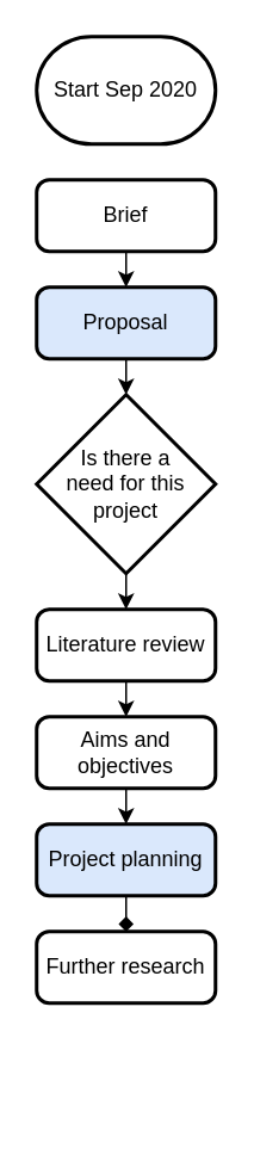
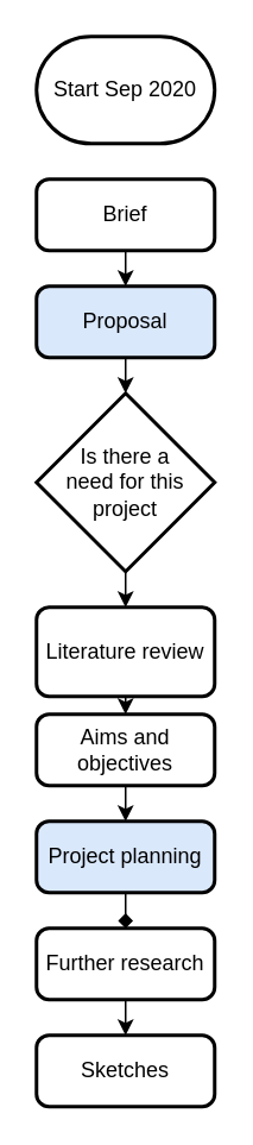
  <mxCell id="0" />
  <mxCell id="1" parent="0" />
  <mxCell id="2" value="Start Sep 2020" style="strokeWidth=2;html=1;shape=mxgraph.flowchart.terminator;whiteSpace=wrap;" vertex="1" parent="1"><mxGeometry x="20" y="20" width="100" height="60" as="geometry" /></mxCell>
  <mxCell id="3" style="edgeStyle=orthogonalEdgeStyle;rounded=0;orthogonalLoop=1;jettySize=auto;html=1;exitX=0.5;exitY=1;exitDx=0;exitDy=0;entryX=0.5;entryY=0;entryDx=0;entryDy=0;" edge="1" parent="1" source="4" target="6"><mxGeometry relative="1" as="geometry" /></mxCell>
  <mxCell id="4" value="Brief" style="rounded=1;whiteSpace=wrap;html=1;absoluteArcSize=1;arcSize=14;strokeWidth=2;" vertex="1" parent="1"><mxGeometry x="20" y="100" width="100" height="40" as="geometry" /></mxCell>
  <mxCell id="5" style="edgeStyle=orthogonalEdgeStyle;rounded=0;orthogonalLoop=1;jettySize=auto;html=1;exitX=0.5;exitY=1;exitDx=0;exitDy=0;entryX=0.5;entryY=0;entryDx=0;entryDy=0;entryPerimeter=0;" edge="1" parent="1" source="6" target="8"><mxGeometry relative="1" as="geometry" /></mxCell>
  <mxCell id="6" value="Proposal" style="rounded=1;whiteSpace=wrap;html=1;absoluteArcSize=1;arcSize=14;strokeWidth=2;fillColor=#dae8fc;" vertex="1" parent="1"><mxGeometry x="20" y="160" width="100" height="40" as="geometry" /></mxCell>
  <mxCell id="7" style="edgeStyle=orthogonalEdgeStyle;rounded=0;orthogonalLoop=1;jettySize=auto;html=1;exitX=0.5;exitY=1;exitDx=0;exitDy=0;exitPerimeter=0;entryX=0.5;entryY=0;entryDx=0;entryDy=0;" edge="1" parent="1" source="8" target="10"><mxGeometry relative="1" as="geometry" /></mxCell>
  <mxCell id="8" value="Is there a&lt;br&gt;need for this project" style="strokeWidth=2;html=1;shape=mxgraph.flowchart.decision;whiteSpace=wrap;" vertex="1" parent="1"><mxGeometry x="20" y="220" width="100" height="100" as="geometry" /></mxCell>
  <mxCell id="9" style="edgeStyle=orthogonalEdgeStyle;rounded=0;orthogonalLoop=1;jettySize=auto;html=1;exitX=0.5;exitY=1;exitDx=0;exitDy=0;entryX=0.5;entryY=0;entryDx=0;entryDy=0;" edge="1" parent="1" source="10" target="12"><mxGeometry relative="1" as="geometry" /></mxCell>
- <mxCell id="10" value="Literature review" style="rounded=1;whiteSpace=wrap;html=1;absoluteArcSize=1;arcSize=14;strokeWidth=2;" vertex="1" parent="1"><mxGeometry x="20" y="340" width="100" height="40" as="geometry" /></mxCell>
+ <mxCell id="10" value="Literature review" style="rounded=1;whiteSpace=wrap;html=1;absoluteArcSize=1;arcSize=14;strokeWidth=2;" vertex="1" parent="1"><mxGeometry x="20" y="340" width="100" height="50" as="geometry" /></mxCell>
  <mxCell id="11" style="edgeStyle=orthogonalEdgeStyle;rounded=0;orthogonalLoop=1;jettySize=auto;html=1;exitX=0.5;exitY=1;exitDx=0;exitDy=0;entryX=0.5;entryY=0;entryDx=0;entryDy=0;" edge="1" parent="1" source="12" target="14"><mxGeometry relative="1" as="geometry" /></mxCell>
  <mxCell id="12" value="Aims and objectives" style="rounded=1;whiteSpace=wrap;html=1;absoluteArcSize=1;arcSize=14;strokeWidth=2;" vertex="1" parent="1"><mxGeometry x="20" y="400" width="100" height="40" as="geometry" /></mxCell>
  <mxCell id="13" style="edgeStyle=orthogonalEdgeStyle;rounded=0;orthogonalLoop=1;jettySize=auto;html=1;exitX=0.5;exitY=1;exitDx=0;exitDy=0;entryX=0.5;entryY=0;entryDx=0;entryDy=0;endArrow=diamond;" edge="1" parent="1" source="14" target="16"><mxGeometry relative="1" as="geometry" /></mxCell>
  <mxCell id="14" value="Project planning" style="rounded=1;whiteSpace=wrap;html=1;absoluteArcSize=1;arcSize=14;strokeWidth=2;fillColor=#dae8fc;" vertex="1" parent="1"><mxGeometry x="20" y="460" width="100" height="40" as="geometry" /></mxCell>
+ <mxCell id="15" style="edgeStyle=orthogonalEdgeStyle;rounded=0;orthogonalLoop=1;jettySize=auto;html=1;exitX=0.5;exitY=1;exitDx=0;exitDy=0;entryX=0.5;entryY=0;entryDx=0;entryDy=0;" edge="1" parent="1" source="16" target="17"><mxGeometry relative="1" as="geometry" /></mxCell>
  <mxCell id="16" value="Further research" style="rounded=1;whiteSpace=wrap;html=1;absoluteArcSize=1;arcSize=14;strokeWidth=2;" vertex="1" parent="1"><mxGeometry x="20" y="520" width="100" height="40" as="geometry" /></mxCell>
+ <mxCell id="17" value="Sketches" style="rounded=1;whiteSpace=wrap;html=1;absoluteArcSize=1;arcSize=14;strokeWidth=2;" vertex="1" parent="1"><mxGeometry x="20" y="580" width="100" height="40" as="geometry" /></mxCell>
